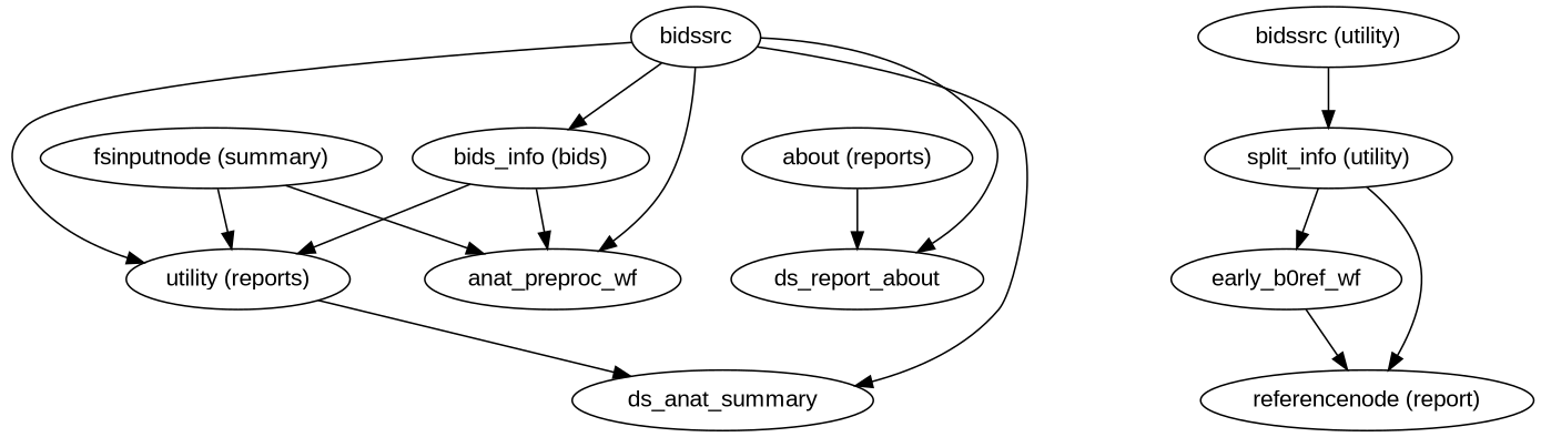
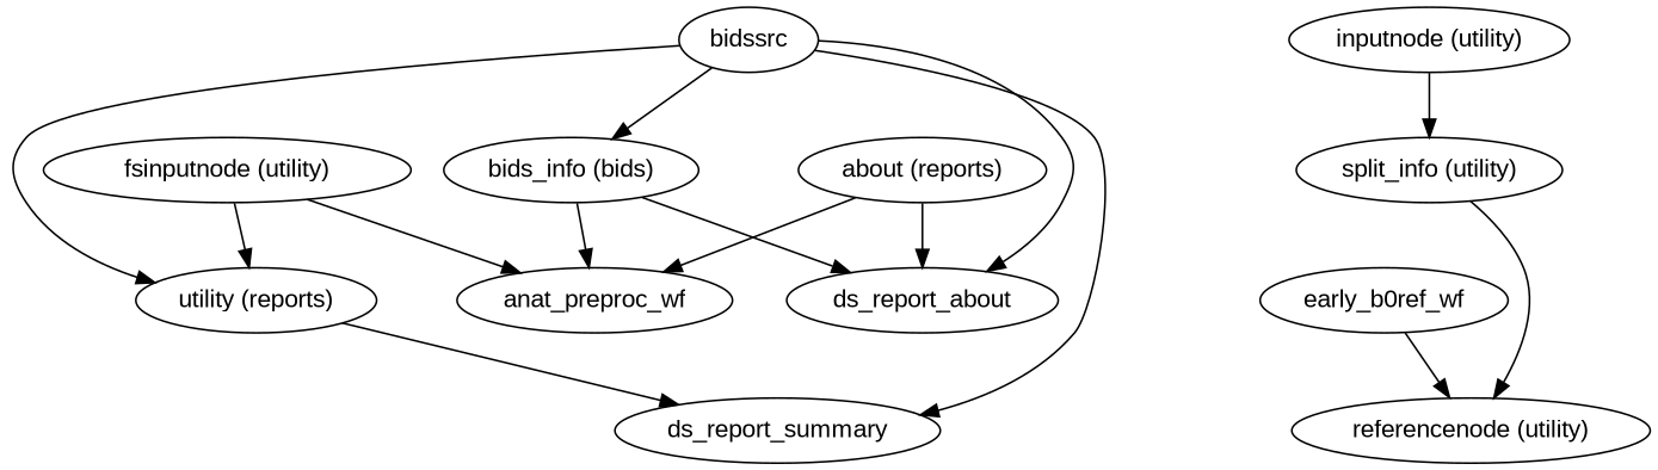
  strict digraph {
    fontname="Liberation Sans"
    node [fontname="Liberation Sans"]
    edge [fontname="Liberation Sans"]
-   "fsinputnode (utility)" [label="fsinputnode (summary)"]
+   "fsinputnode (utility)"
    anat_preproc_wf
    n3 [label="utility (reports)"]
-   ds_report_summary [label=ds_anat_summary]
+   ds_report_summary
    bidssrc
    "bids_info (bids)"
    ds_report_about
    "about (reports)"
-   "inputnode (utility)" [label="bidssrc (utility)"]
+   "inputnode (utility)"
    "split_info (utility)"
    early_b0ref_wf
-   "referencenode (utility)" [label="referencenode (report)"]
+   "referencenode (utility)"
    "fsinputnode (utility)" -> anat_preproc_wf
    "fsinputnode (utility)" -> n3
    n3 -> ds_report_summary
-   bidssrc -> anat_preproc_wf
+   "about (reports)" -> anat_preproc_wf
    bidssrc -> n3
    bidssrc -> ds_report_summary
    bidssrc -> "bids_info (bids)"
    bidssrc -> ds_report_about
    "bids_info (bids)" -> anat_preproc_wf
-   "bids_info (bids)" -> n3
+   "bids_info (bids)" -> ds_report_about
    "about (reports)" -> ds_report_about
    "inputnode (utility)" -> "split_info (utility)"
-   "split_info (utility)" -> early_b0ref_wf
    "split_info (utility)" -> "referencenode (utility)"
    early_b0ref_wf -> "referencenode (utility)"
  }
